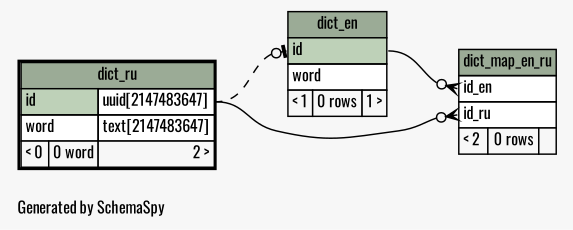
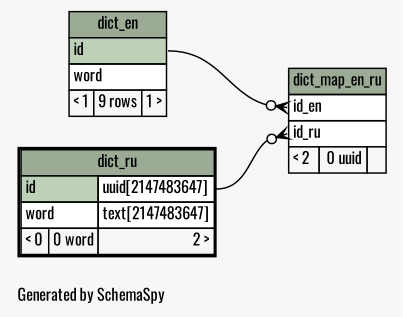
  digraph {
    bgcolor="#f7f7f7"
    fontname=Oswald
    fontsize=11
    label="\nGenerated by SchemaSpy"
    labeljust=l
    nodesep=0.18
    rankdir=RL
    ranksep=0.46
    node [fontname=Oswald fontsize=11 shape=plaintext]
    edge [arrowhead=none arrowsize=0.8 arrowtail=crowodot dir=back fontname=Oswald headport="id.type:e"]
-   n1 [label=<     <TABLE BORDER="0" CELLBORDER="1" CELLSPACING="0" BGCOLOR="#ffffff">       <TR><TD COLSPAN="3" BGCOLOR="#9bab96" ALIGN="CENTER">dict_en</TD></TR>       <TR><TD PORT="id" COLSPAN="3" BGCOLOR="#bed1b8" ALIGN="LEFT">id</TD></TR>       <TR><TD PORT="word" COLSPAN="3" ALIGN="LEFT">word</TD></TR>       <TR><TD ALIGN="LEFT" BGCOLOR="#f7f7f7">&lt; 1</TD><TD ALIGN="RIGHT" BGCOLOR="#f7f7f7">0 rows</TD><TD ALIGN="RIGHT" BGCOLOR="#f7f7f7">1 &gt;</TD></TR>     </TABLE>>]
+   n1 [label=<     <TABLE BORDER="0" CELLBORDER="1" CELLSPACING="0" BGCOLOR="#ffffff">       <TR><TD COLSPAN="3" BGCOLOR="#9bab96" ALIGN="CENTER">dict_en</TD></TR>       <TR><TD PORT="id" COLSPAN="3" BGCOLOR="#bed1b8" ALIGN="LEFT">id</TD></TR>       <TR><TD PORT="word" COLSPAN="3" ALIGN="LEFT">word</TD></TR>       <TR><TD ALIGN="LEFT" BGCOLOR="#f7f7f7">&lt; 1</TD><TD ALIGN="RIGHT" BGCOLOR="#f7f7f7">9 rows</TD><TD ALIGN="RIGHT" BGCOLOR="#f7f7f7">1 &gt;</TD></TR>     </TABLE>>]
    n2 [label=<     <TABLE BORDER="2" CELLBORDER="1" CELLSPACING="0" BGCOLOR="#ffffff">       <TR><TD COLSPAN="3" BGCOLOR="#9bab96" ALIGN="CENTER">dict_ru</TD></TR>       <TR><TD PORT="id" COLSPAN="2" BGCOLOR="#bed1b8" ALIGN="LEFT">id</TD><TD PORT="id.type" ALIGN="LEFT">uuid[2147483647]</TD></TR>       <TR><TD PORT="word" COLSPAN="2" ALIGN="LEFT">word</TD><TD PORT="word.type" ALIGN="LEFT">text[2147483647]</TD></TR>       <TR><TD ALIGN="LEFT" BGCOLOR="#f7f7f7">&lt; 0</TD><TD ALIGN="RIGHT" BGCOLOR="#f7f7f7">0 word</TD><TD ALIGN="RIGHT" BGCOLOR="#f7f7f7">2 &gt;</TD></TR>     </TABLE>>]
-   n3 [label=<     <TABLE BORDER="0" CELLBORDER="1" CELLSPACING="0" BGCOLOR="#ffffff">       <TR><TD COLSPAN="3" BGCOLOR="#9bab96" ALIGN="CENTER">dict_map_en_ru</TD></TR>       <TR><TD PORT="id_en" COLSPAN="3" ALIGN="LEFT">id_en</TD></TR>       <TR><TD PORT="id_ru" COLSPAN="3" ALIGN="LEFT">id_ru</TD></TR>       <TR><TD ALIGN="LEFT" BGCOLOR="#f7f7f7">&lt; 2</TD><TD ALIGN="RIGHT" BGCOLOR="#f7f7f7">0 rows</TD><TD ALIGN="RIGHT" BGCOLOR="#f7f7f7">  </TD></TR>     </TABLE>>]
-   n1 -> n2 [arrowtail=teeodot style=dashed tailport="id:w"]
+   n3 [label=<     <TABLE BORDER="0" CELLBORDER="1" CELLSPACING="0" BGCOLOR="#ffffff">       <TR><TD COLSPAN="3" BGCOLOR="#9bab96" ALIGN="CENTER">dict_map_en_ru</TD></TR>       <TR><TD PORT="id_en" COLSPAN="3" ALIGN="LEFT">id_en</TD></TR>       <TR><TD PORT="id_ru" COLSPAN="3" ALIGN="LEFT">id_ru</TD></TR>       <TR><TD ALIGN="LEFT" BGCOLOR="#f7f7f7">&lt; 2</TD><TD ALIGN="RIGHT" BGCOLOR="#f7f7f7">0 uuid</TD><TD ALIGN="RIGHT" BGCOLOR="#f7f7f7">  </TD></TR>     </TABLE>>]
    n3 -> n1 [headport="id:e" tailport="id_en:w"]
    n3 -> n2 [tailport="id_ru:w"]
  }
